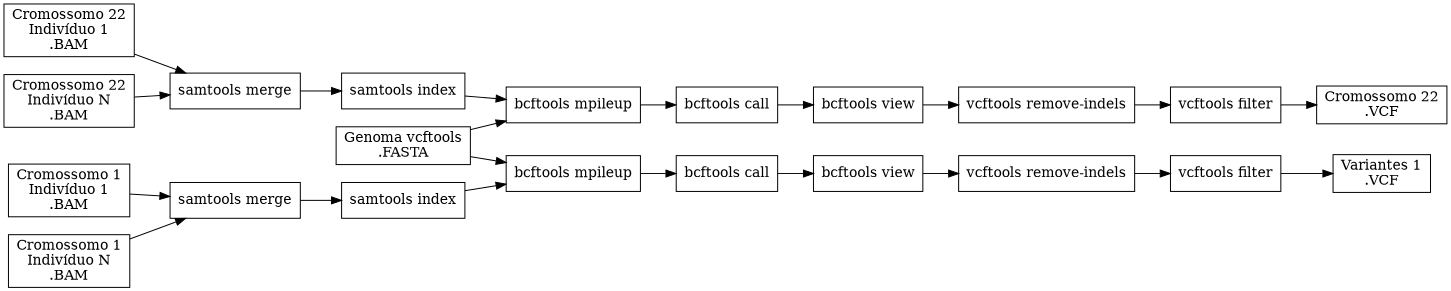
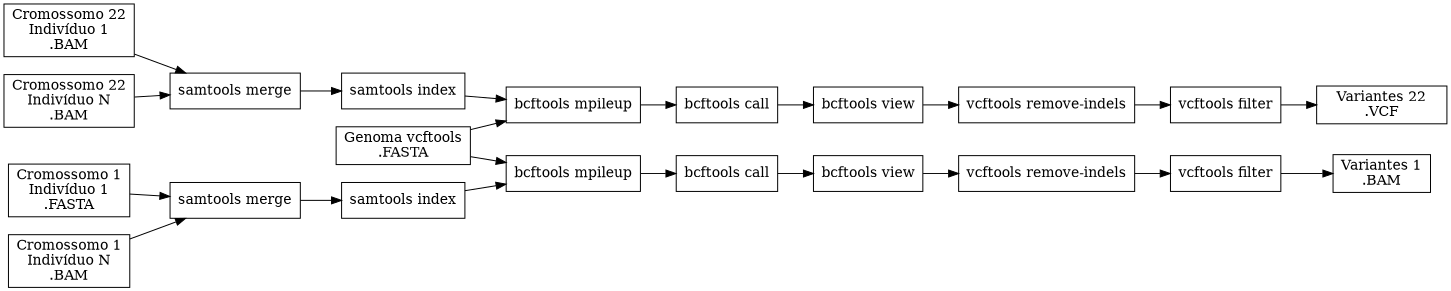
  digraph {
    rankdir=LR
    node [shape=box]
    n1 [label="samtools merge"]
    n2 [label="samtools index"]
    n3 [label="bcftools mpileup"]
    n4 [label="samtools merge"]
    n5 [label="samtools index"]
    n6 [label="bcftools mpileup"]
    n7 [label="bcftools call"]
    n8 [label="bcftools view"]
    n9 [label="vcftools remove-indels"]
    n10 [label="vcftools filter"]
-   n11 [label="Variantes 1\n.VCF"]
+   n11 [label="Variantes 1\n.BAM"]
    n12 [label="bcftools call"]
    n13 [label="bcftools view"]
    n14 [label="vcftools remove-indels"]
    n15 [label="vcftools filter"]
-   n16 [label="Cromossomo 22\n.VCF"]
-   n17 [label="Cromossomo 1\nIndivíduo 1\n.BAM"]
+   n16 [label="Variantes 22\n.VCF"]
+   n17 [label="Cromossomo 1\nIndivíduo 1\n.FASTA"]
    n18 [label="Cromossomo 22\nIndivíduo 1\n.BAM"]
    n19 [label="Cromossomo 1\nIndivíduo N\n.BAM"]
    n20 [label="Cromossomo 22\nIndivíduo N\n.BAM"]
    n21 [label="Genoma vcftools\n.FASTA"]
    n1 -> n2
    n2 -> n3
    n3 -> n7
    n4 -> n5
    n5 -> n6
    n6 -> n12
    n7 -> n8
    n8 -> n9
    n9 -> n10
    n10 -> n11
    n12 -> n13
    n13 -> n14
    n14 -> n15
    n15 -> n16
    n17 -> n1
    n18 -> n4
    n19 -> n1
    n20 -> n4
    n21 -> n3
    n21 -> n6
  }
